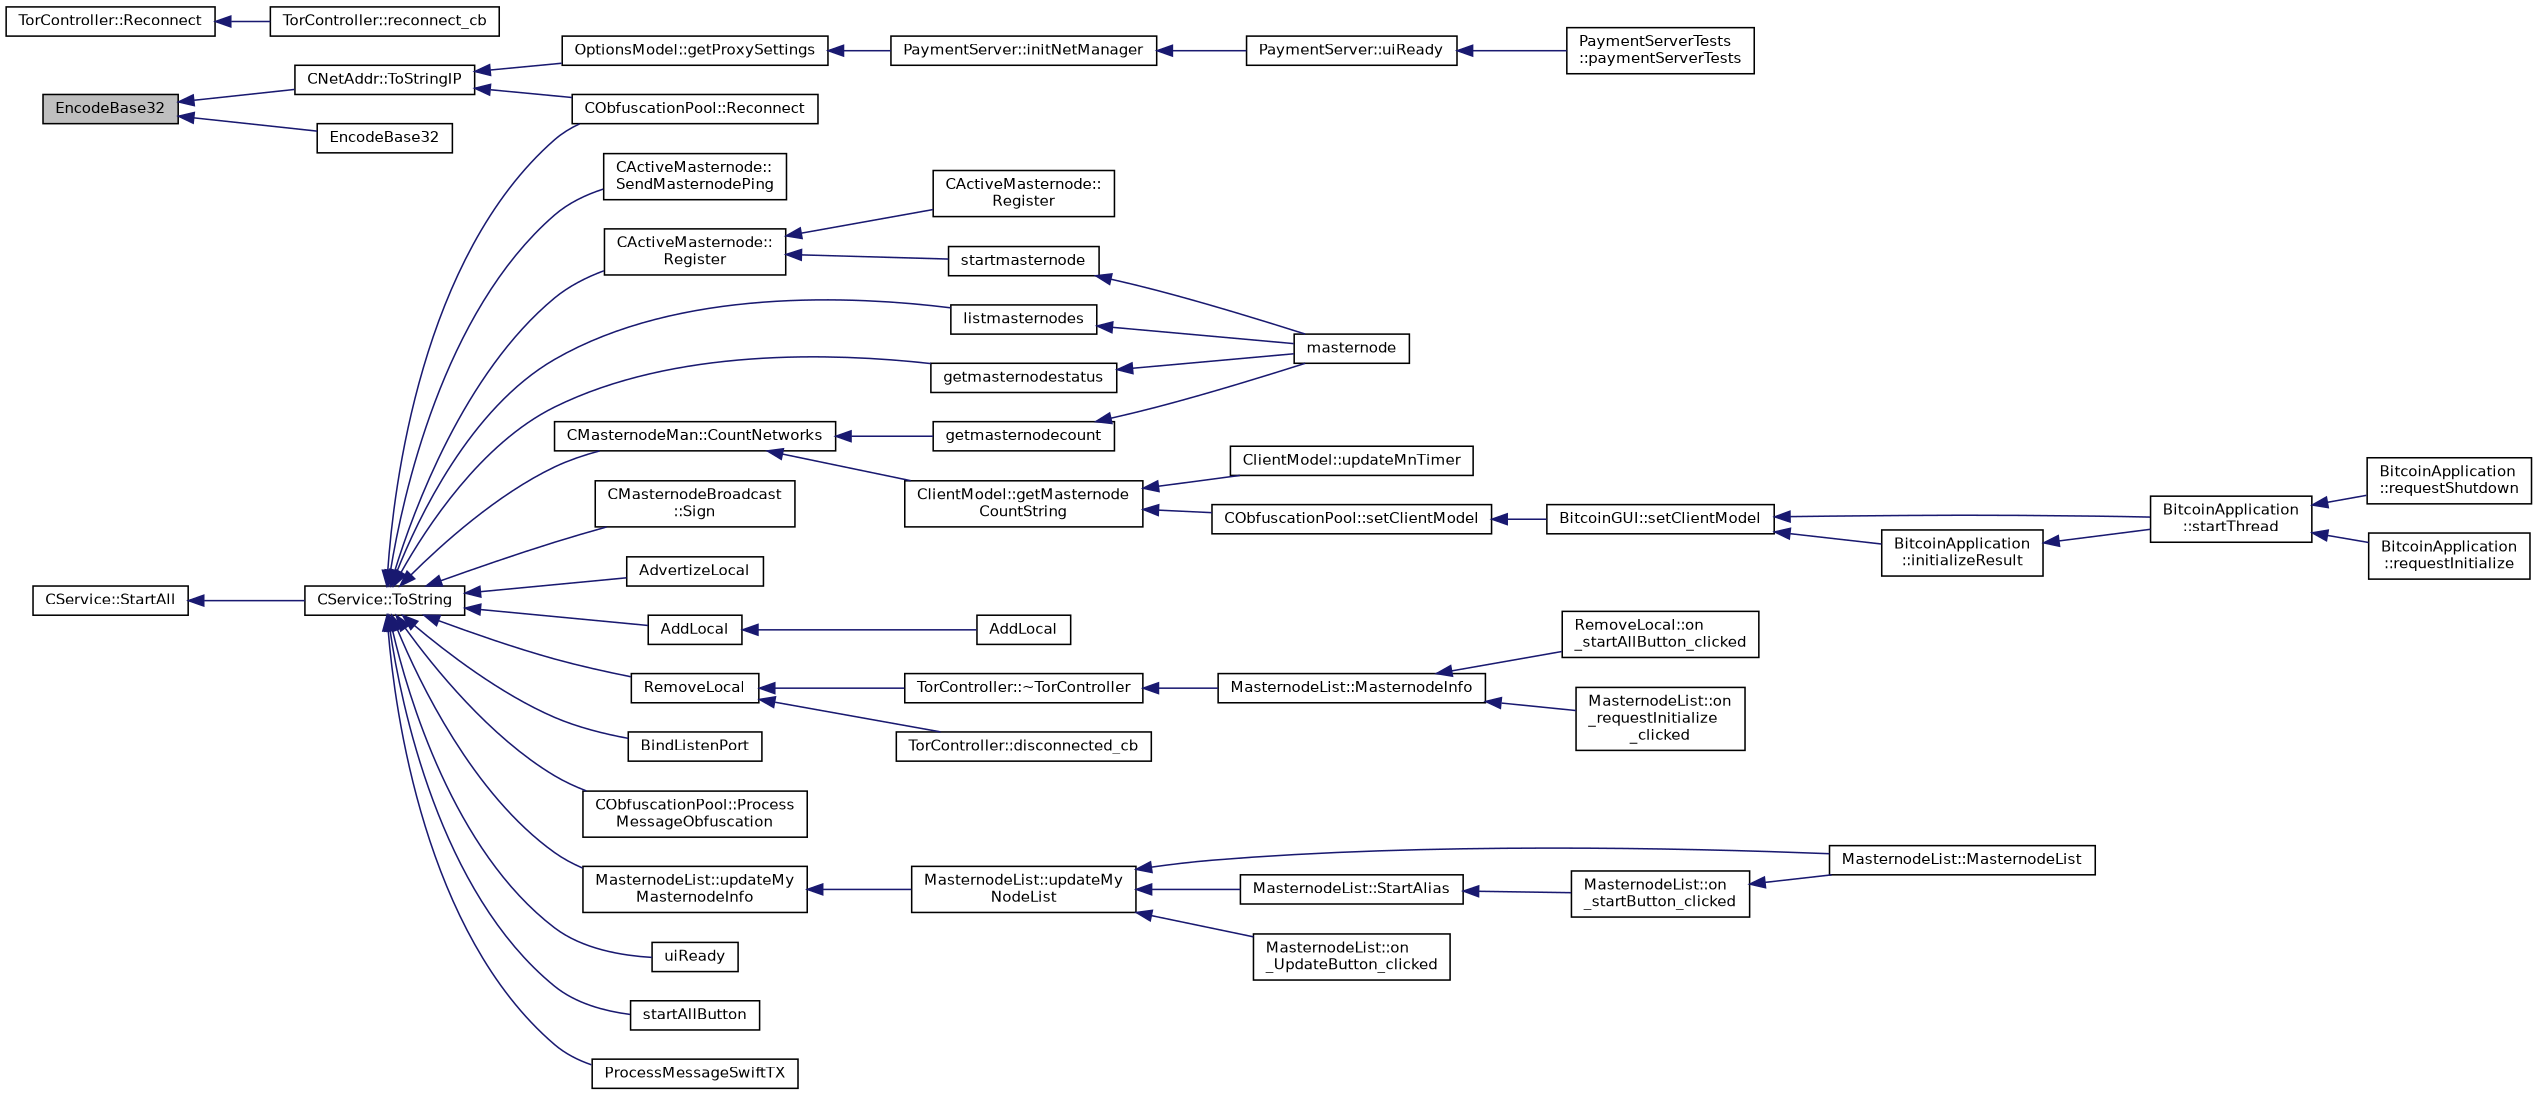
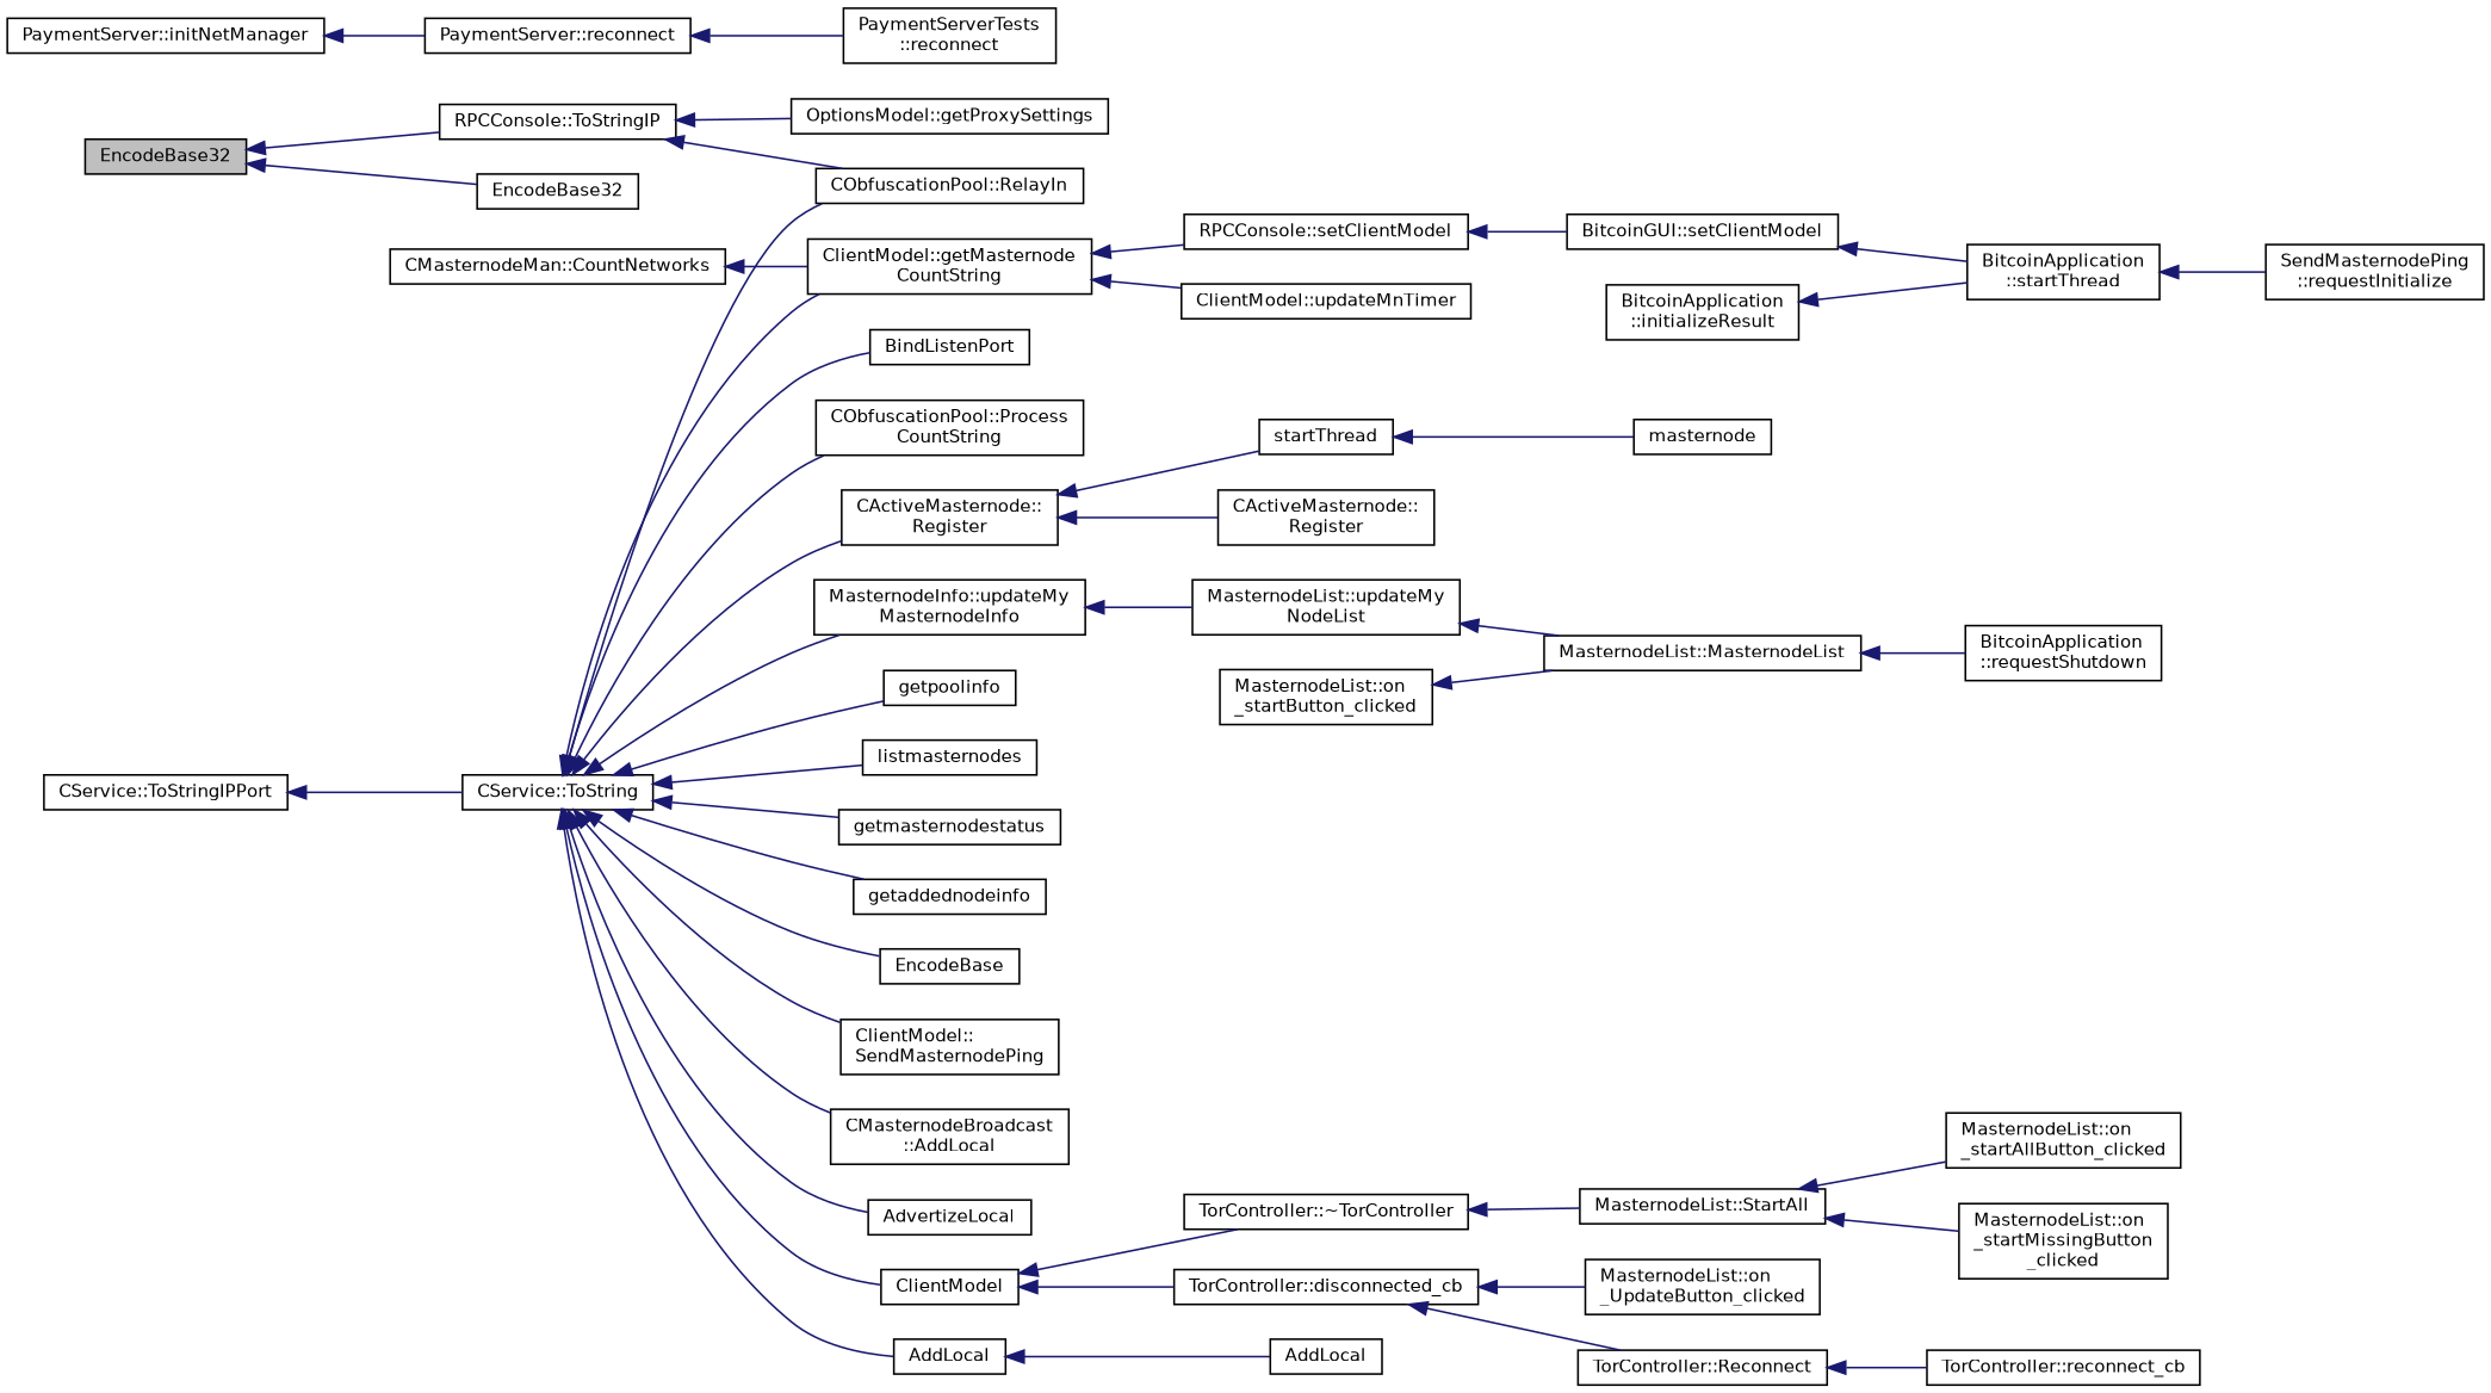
  digraph {
    fontname="DejaVu Sans"
    rankdir=LR
    node [color=black fillcolor=white fontname="DejaVu Sans" fontsize=10 shape=record style=filled]
    edge [color=midnightblue dir=back fontname="DejaVu Sans" fontsize=10 labelfontname=Helvetica labelfontsize=10 style=solid]
    n1 [fillcolor=grey75 fontcolor=black height=0.2 label=EncodeBase32 width=0.4]
-   n2 [height=0.2 label="CNetAddr::ToStringIP" width=0.4]
+   n2 [height=0.2 label="RPCConsole::ToStringIP" width=0.4]
    n3 [height=0.2 label=EncodeBase32 width=0.4]
    n4 [height=0.2 label="OptionsModel::getProxySettings" width=0.4]
-   n5 [height=0.2 label="CObfuscationPool::Reconnect" width=0.4]
-   n6 [height=0.2 label="CService::StartAll" width=0.4]
+   n5 [height=0.2 label="CObfuscationPool::RelayIn" width=0.4]
+   n6 [height=0.2 label="CService::ToStringIPPort" width=0.4]
    n7 [height=0.2 label="CService::ToString" width=0.4]
    n8 [height=0.2 label="PaymentServer::initNetManager" width=0.4]
-   n9 [height=0.2 label="CActiveMasternode::\lSendMasternodePing" width=0.4]
+   n9 [height=0.2 label="ClientModel::\lSendMasternodePing" width=0.4]
    n10 [height=0.2 label="CActiveMasternode::\lRegister" width=0.4]
-   n11 [height=0.2 label="CMasternodeBroadcast\l::Sign" width=0.4]
+   n11 [height=0.2 label="CMasternodeBroadcast\l::AddLocal" width=0.4]
    n12 [height=0.2 label="CMasternodeMan::CountNetworks" width=0.4]
    n13 [height=0.2 label=AdvertizeLocal width=0.4]
    n14 [height=0.2 label=AddLocal width=0.4]
-   n15 [height=0.2 label=RemoveLocal width=0.4]
+   n15 [height=0.2 label=ClientModel width=0.4]
    n16 [height=0.2 label=BindListenPort width=0.4]
-   n17 [height=0.2 label="CObfuscationPool::Process\lMessageObfuscation" width=0.4]
-   n18 [height=0.2 label="MasternodeList::updateMy\lMasternodeInfo" width=0.4]
-   n19 [height=0.2 label=uiReady width=0.4]
+   n17 [height=0.2 label="CObfuscationPool::Process\lCountString" width=0.4]
+   n18 [height=0.2 label="MasternodeInfo::updateMy\lMasternodeInfo" width=0.4]
+   n19 [height=0.2 label=getpoolinfo width=0.4]
    n20 [height=0.2 label=listmasternodes width=0.4]
    n21 [height=0.2 label=getmasternodestatus width=0.4]
-   n22 [height=0.2 label=startAllButton width=0.4]
-   n23 [height=0.2 label=ProcessMessageSwiftTX width=0.4]
+   n22 [height=0.2 label=getaddednodeinfo width=0.4]
+   n23 [height=0.2 label=EncodeBase width=0.4]
    n24 [height=0.2 label="CActiveMasternode::\lRegister" width=0.4]
-   n25 [height=0.2 label=startmasternode width=0.4]
+   n25 [height=0.2 label=startThread width=0.4]
    n26 [height=0.2 label="ClientModel::getMasternode\lCountString" width=0.4]
-   n27 [height=0.2 label=getmasternodecount width=0.4]
    n28 [height=0.2 label=AddLocal width=0.4]
    n29 [height=0.2 label="TorController::~TorController" width=0.4]
    n30 [height=0.2 label="TorController::disconnected_cb" width=0.4]
    n31 [height=0.2 label="MasternodeList::updateMy\lNodeList" width=0.4]
    n32 [height=0.2 label=masternode width=0.4]
    n33 [height=0.2 label="ClientModel::updateMnTimer" width=0.4]
-   n34 [height=0.2 label="CObfuscationPool::setClientModel" width=0.4]
+   n34 [height=0.2 label="RPCConsole::setClientModel" width=0.4]
    n35 [height=0.2 label="BitcoinGUI::setClientModel" width=0.4]
    n36 [height=0.2 label="BitcoinApplication\l::initializeResult" width=0.4]
    n37 [height=0.2 label="BitcoinApplication\l::startThread" width=0.4]
    n38 [height=0.2 label="BitcoinApplication\l::requestShutdown" width=0.4]
-   n39 [height=0.2 label="BitcoinApplication\l::requestInitialize" width=0.4]
-   n40 [height=0.2 label="MasternodeList::MasternodeInfo" width=0.4]
+   n39 [height=0.2 label="SendMasternodePing\l::requestInitialize" width=0.4]
+   n40 [height=0.2 label="MasternodeList::StartAll" width=0.4]
    n41 [height=0.2 label="TorController::Reconnect" width=0.4]
    n42 [height=0.2 label="TorController::reconnect_cb" width=0.4]
    n43 [height=0.2 label="MasternodeList::MasternodeList" width=0.4]
-   n44 [height=0.2 label="MasternodeList::StartAlias" width=0.4]
    n45 [height=0.2 label="MasternodeList::on\l_UpdateButton_clicked" width=0.4]
    n46 [height=0.2 label="MasternodeList::on\l_startButton_clicked" width=0.4]
-   n47 [height=0.2 label="RemoveLocal::on\l_startAllButton_clicked" width=0.4]
-   n48 [height=0.2 label="MasternodeList::on\l_requestInitialize\l_clicked" width=0.4]
-   n49 [height=0.2 label="PaymentServer::uiReady" width=0.4]
-   n50 [height=0.2 label="PaymentServerTests\l::paymentServerTests" width=0.4]
+   n47 [height=0.2 label="MasternodeList::on\l_startAllButton_clicked" width=0.4]
+   n48 [height=0.2 label="MasternodeList::on\l_startMissingButton\l_clicked" width=0.4]
+   n49 [height=0.2 label="PaymentServer::reconnect" width=0.4]
+   n50 [height=0.2 label="PaymentServerTests\l::reconnect" width=0.4]
    n1 -> n2
    n1 -> n3
    n2 -> n4
    n2 -> n5
-   n4 -> n8
    n6 -> n7
    n7 -> n5
    n7 -> n9
    n7 -> n10
    n7 -> n11
-   n7 -> n12
+   n7 -> n26
    n7 -> n13
    n7 -> n14
    n7 -> n15
    n7 -> n16
    n7 -> n17
    n7 -> n18
    n7 -> n19
    n7 -> n20
    n7 -> n21
    n7 -> n22
    n7 -> n23
    n8 -> n49
    n10 -> n24
    n10 -> n25
    n12 -> n26
-   n12 -> n27
    n14 -> n28
    n15 -> n29
    n15 -> n30
    n18 -> n31
-   n20 -> n32
-   n21 -> n32
    n25 -> n32
    n26 -> n33
    n26 -> n34
-   n27 -> n32
    n29 -> n40
+   n30 -> n41
    n31 -> n43
-   n31 -> n44
-   n31 -> n45
+   n30 -> n45
    n34 -> n35
-   n35 -> n36
    n35 -> n37
    n36 -> n37
-   n37 -> n38
+   n43 -> n38
    n37 -> n39
    n40 -> n47
    n40 -> n48
    n41 -> n42
-   n44 -> n46
    n46 -> n43
    n49 -> n50
  }
